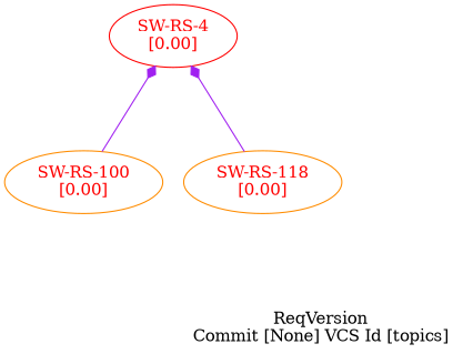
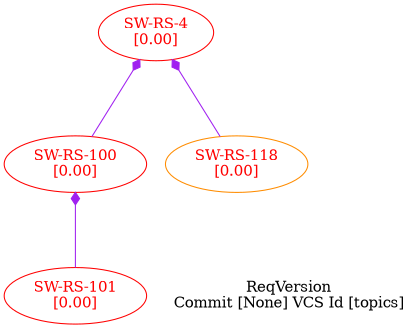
  digraph {
    mclimit=10.0
    nslimit=10.0
    rankdir=BT
    ranksep=1
    node [color=red fontcolor=red]
    edge [arrowhead=diamond color=purple]
    n1 [label="SW-RS-4\n[0.00]"]
-   n2 [color=darkorange label="SW-RS-100\n[0.00]"]
+   n2 [label="SW-RS-100\n[0.00]"]
+   n3 [label="SW-RS-101\n[0.00]"]
    n4 [color=darkorange label="SW-RS-118\n[0.00]"]
    n5 [label="ReqVersion\nCommit [None] VCS Id [topics]" shape=plaintext fontcolor=""]
    n2 -> n1
+   n3 -> n2
    n4 -> n1
  }
